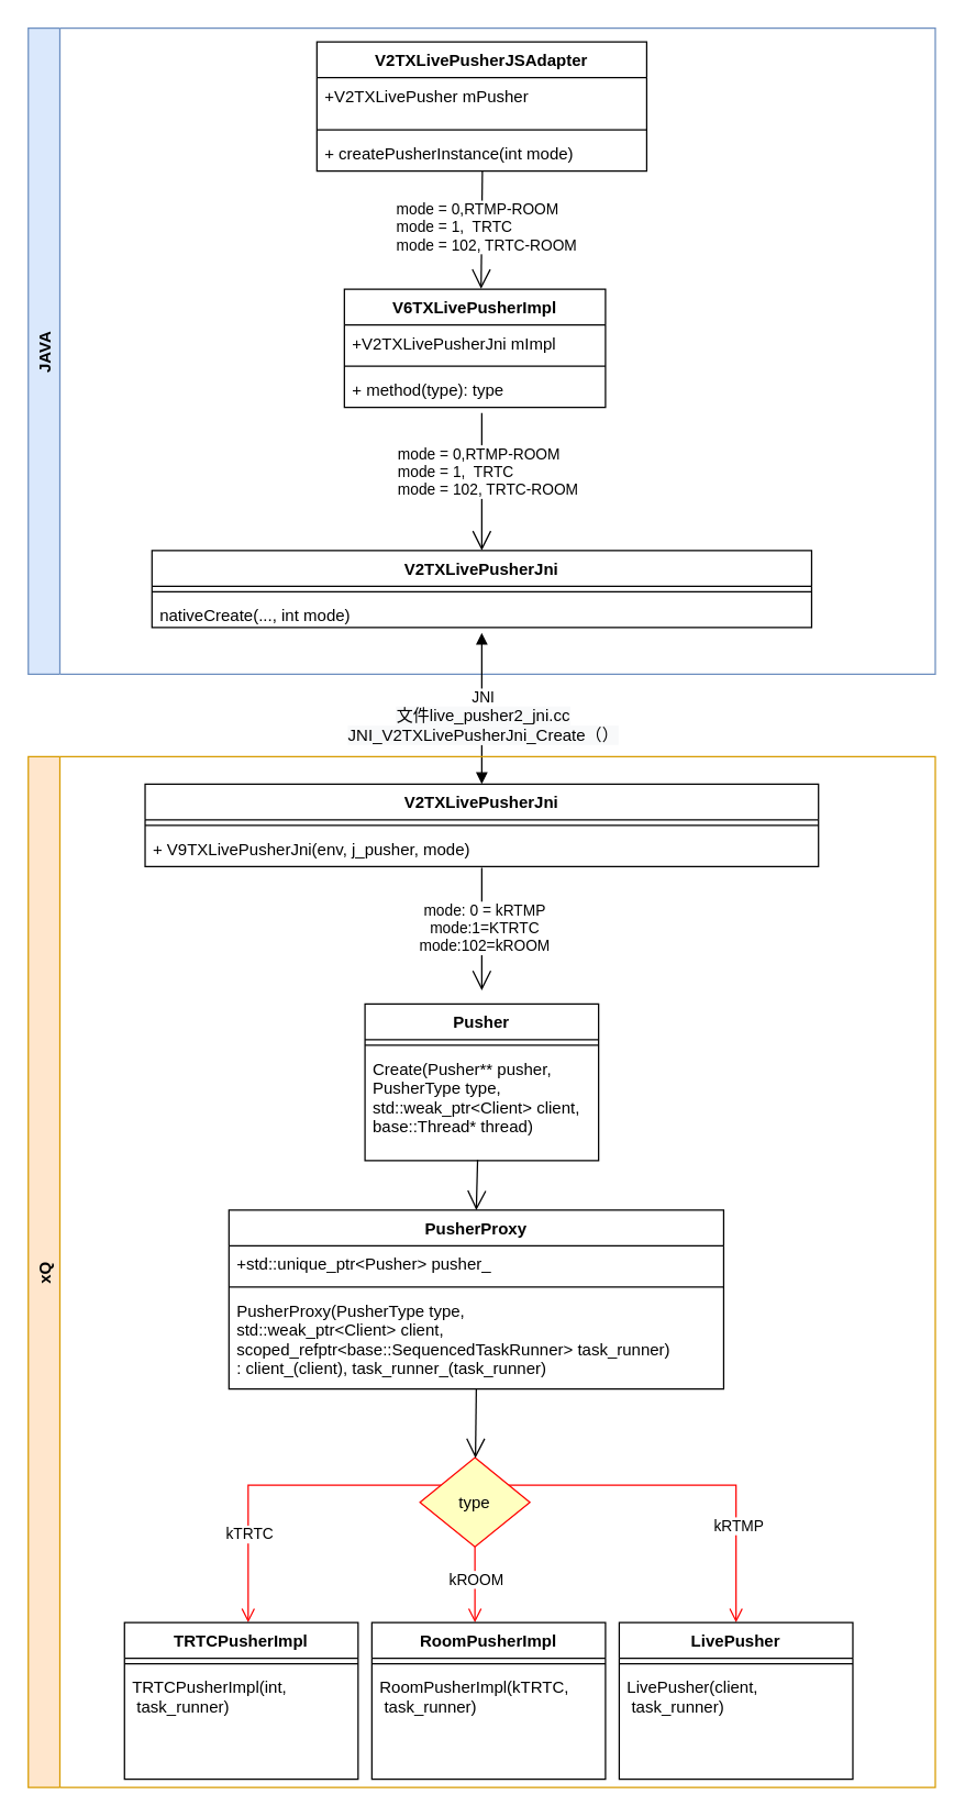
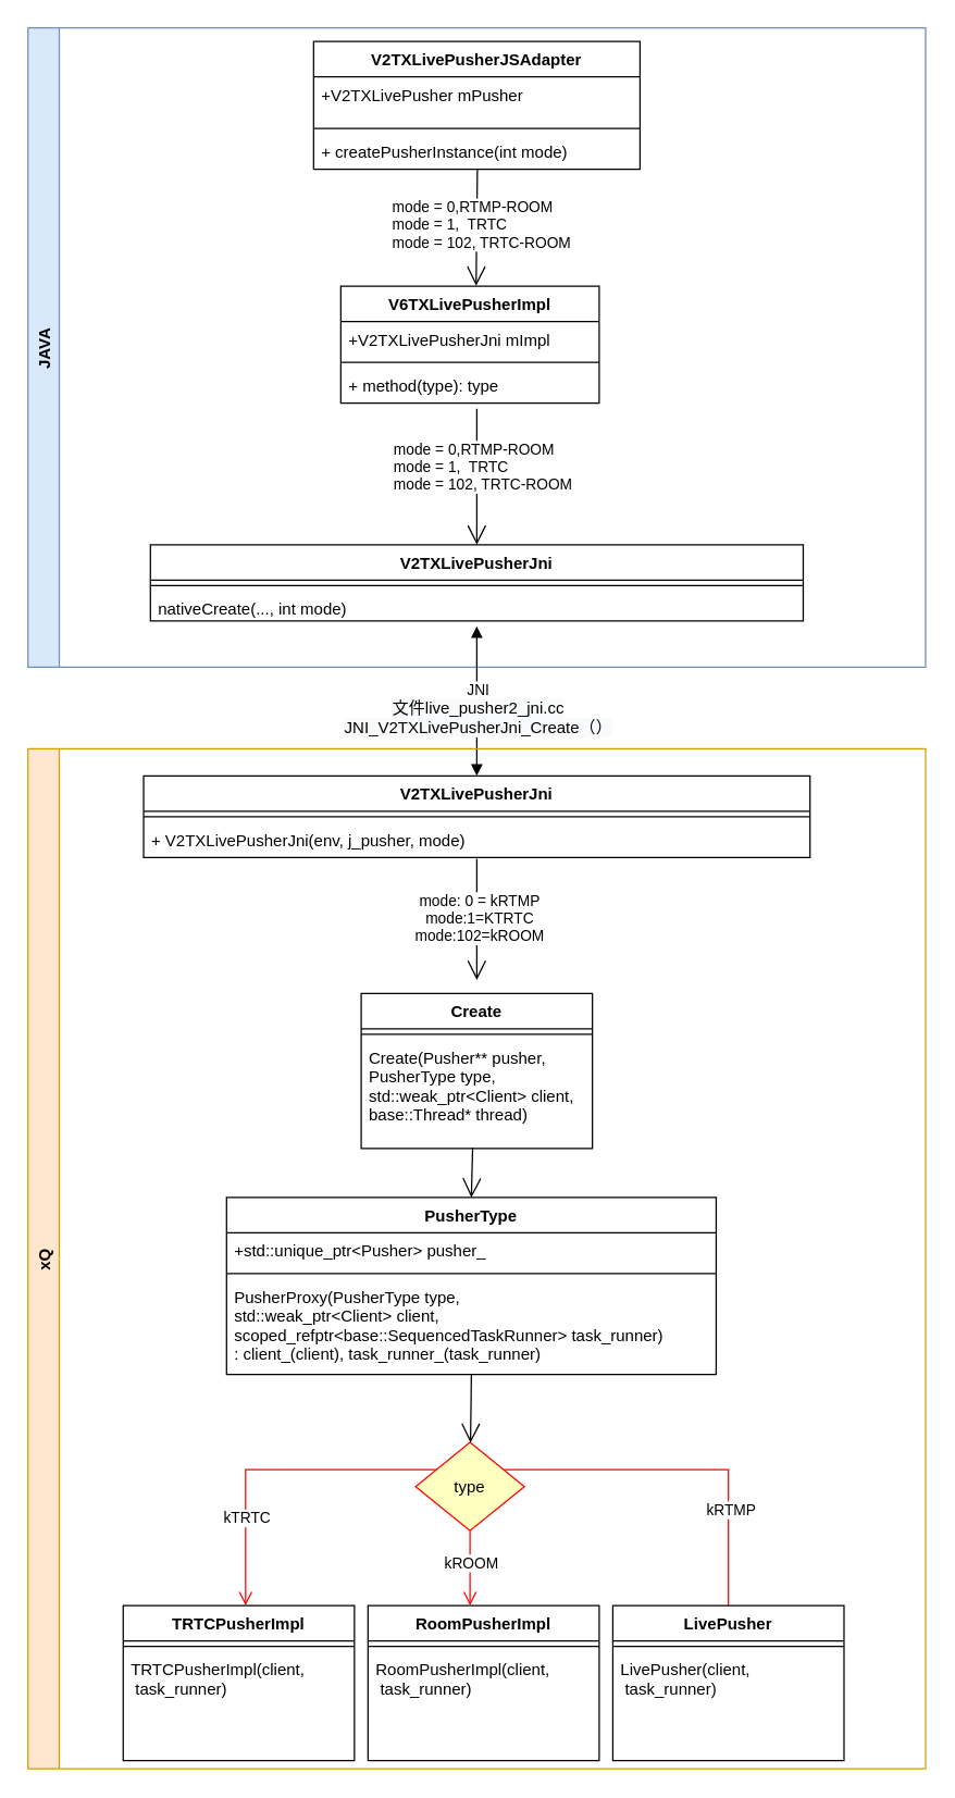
  <mxCell id="0" />
  <mxCell id="1" parent="0" />
  <mxCell id="2" value="V2TXLivePusherJSAdapter" style="swimlane;fontStyle=1;align=center;verticalAlign=top;childLayout=stackLayout;horizontal=1;startSize=26;horizontalStack=0;resizeParent=1;resizeParentMax=0;resizeLast=0;collapsible=1;marginBottom=0;" parent="1" vertex="1"><mxGeometry x="230" y="30" width="240" height="94" as="geometry" /></mxCell>
  <mxCell id="3" value="+V2TXLivePusher                   mPusher" style="text;strokeColor=none;fillColor=none;align=left;verticalAlign=top;spacingLeft=4;spacingRight=4;overflow=hidden;rotatable=0;points=[[0,0.5],[1,0.5]];portConstraint=eastwest;" parent="2" vertex="1"><mxGeometry y="26" width="240" height="34" as="geometry" /></mxCell>
  <mxCell id="4" value="" style="line;strokeWidth=1;fillColor=none;align=left;verticalAlign=middle;spacingTop=-1;spacingLeft=3;spacingRight=3;rotatable=0;labelPosition=right;points=[];portConstraint=eastwest;" parent="2" vertex="1"><mxGeometry y="60" width="240" height="8" as="geometry" /></mxCell>
  <mxCell id="5" value="+ createPusherInstance(int mode)" style="text;strokeColor=none;fillColor=none;align=left;verticalAlign=top;spacingLeft=4;spacingRight=4;overflow=hidden;rotatable=0;points=[[0,0.5],[1,0.5]];portConstraint=eastwest;" parent="2" vertex="1"><mxGeometry y="68" width="240" height="26" as="geometry" /></mxCell>
  <mxCell id="6" value="V6TXLivePusherImpl" style="swimlane;fontStyle=1;align=center;verticalAlign=top;childLayout=stackLayout;horizontal=1;startSize=26;horizontalStack=0;resizeParent=1;resizeParentMax=0;resizeLast=0;collapsible=1;marginBottom=0;" parent="1" vertex="1"><mxGeometry x="250" y="210" width="190" height="86" as="geometry" /></mxCell>
  <mxCell id="7" value="+V2TXLivePusherJni mImpl" style="text;strokeColor=none;fillColor=none;align=left;verticalAlign=top;spacingLeft=4;spacingRight=4;overflow=hidden;rotatable=0;points=[[0,0.5],[1,0.5]];portConstraint=eastwest;" parent="6" vertex="1"><mxGeometry y="26" width="190" height="26" as="geometry" /></mxCell>
  <mxCell id="8" value="" style="line;strokeWidth=1;fillColor=none;align=left;verticalAlign=middle;spacingTop=-1;spacingLeft=3;spacingRight=3;rotatable=0;labelPosition=right;points=[];portConstraint=eastwest;" parent="6" vertex="1"><mxGeometry y="52" width="190" height="8" as="geometry" /></mxCell>
  <mxCell id="9" value="+ method(type): type" style="text;strokeColor=none;fillColor=none;align=left;verticalAlign=top;spacingLeft=4;spacingRight=4;overflow=hidden;rotatable=0;points=[[0,0.5],[1,0.5]];portConstraint=eastwest;" parent="6" vertex="1"><mxGeometry y="60" width="190" height="26" as="geometry" /></mxCell>
  <mxCell id="10" value="" style="endArrow=open;endFill=1;endSize=12;html=1;rounded=0;exitX=0.483;exitY=1.015;exitDx=0;exitDy=0;exitPerimeter=0;entryX=0.5;entryY=0;entryDx=0;entryDy=0;" parent="1" edge="1"><mxGeometry width="160" relative="1" as="geometry"><mxPoint x="350.42" y="124" as="sourcePoint" /><mxPoint x="349.5" y="209.61" as="targetPoint" /></mxGeometry></mxCell>
  <mxCell id="11" value="&lt;div style=&quot;text-align: left&quot;&gt;mode = 0,RTMP-ROOM&amp;nbsp;&lt;/div&gt;&lt;div style=&quot;text-align: left&quot;&gt;mode = 1,&amp;nbsp; TRTC&lt;/div&gt;mode = 102, TRTC-ROOM&amp;nbsp;" style="edgeLabel;html=1;align=center;verticalAlign=middle;resizable=0;points=[];" parent="10" vertex="1" connectable="0"><mxGeometry x="0.229" y="1" relative="1" as="geometry"><mxPoint x="4" y="-13" as="offset" /></mxGeometry></mxCell>
  <mxCell id="12" value="" style="endArrow=open;endFill=1;endSize=12;html=1;rounded=0;entryX=0.5;entryY=0;entryDx=0;entryDy=0;" parent="1" target="14" edge="1"><mxGeometry width="160" relative="1" as="geometry"><mxPoint x="350" y="300" as="sourcePoint" /><mxPoint x="349.5" y="395.61" as="targetPoint" /></mxGeometry></mxCell>
  <mxCell id="13" value="&lt;div style=&quot;text-align: left&quot;&gt;mode = 0,RTMP-ROOM&amp;nbsp;&lt;/div&gt;&lt;div style=&quot;text-align: left&quot;&gt;mode = 1,&amp;nbsp; TRTC&lt;/div&gt;mode = 102, TRTC-ROOM&amp;nbsp;" style="edgeLabel;html=1;align=center;verticalAlign=middle;resizable=0;points=[];" parent="12" vertex="1" connectable="0"><mxGeometry x="0.229" y="1" relative="1" as="geometry"><mxPoint x="4" y="-19" as="offset" /></mxGeometry></mxCell>
  <mxCell id="14" value="V2TXLivePusherJni" style="swimlane;fontStyle=1;align=center;verticalAlign=top;childLayout=stackLayout;horizontal=1;startSize=26;horizontalStack=0;resizeParent=1;resizeParentMax=0;resizeLast=0;collapsible=1;marginBottom=0;" parent="1" vertex="1"><mxGeometry x="110" y="400" width="480" height="56" as="geometry" /></mxCell>
  <mxCell id="15" value="" style="line;strokeWidth=1;fillColor=none;align=left;verticalAlign=middle;spacingTop=-1;spacingLeft=3;spacingRight=3;rotatable=0;labelPosition=right;points=[];portConstraint=eastwest;" parent="14" vertex="1"><mxGeometry y="26" width="480" height="8" as="geometry" /></mxCell>
  <mxCell id="16" value="nativeCreate(..., int mode)" style="text;strokeColor=none;fillColor=none;align=left;verticalAlign=top;spacingLeft=4;spacingRight=4;overflow=hidden;rotatable=0;points=[[0,0.5],[1,0.5]];portConstraint=eastwest;" parent="14" vertex="1"><mxGeometry y="34" width="480" height="22" as="geometry" /></mxCell>
  <mxCell id="17" value="JAVA" style="swimlane;horizontal=0;fillColor=#dae8fc;strokeColor=#6c8ebf;" parent="1" vertex="1"><mxGeometry x="20" y="20" width="660" height="470" as="geometry" /></mxCell>
  <mxCell id="18" value="V2TXLivePusherJni" style="swimlane;fontStyle=1;align=center;verticalAlign=top;childLayout=stackLayout;horizontal=1;startSize=26;horizontalStack=0;resizeParent=1;resizeParentMax=0;resizeLast=0;collapsible=1;marginBottom=0;" parent="1" vertex="1"><mxGeometry x="105" y="570" width="490" height="60" as="geometry" /></mxCell>
  <mxCell id="19" value="" style="line;strokeWidth=1;fillColor=none;align=left;verticalAlign=middle;spacingTop=-1;spacingLeft=3;spacingRight=3;rotatable=0;labelPosition=right;points=[];portConstraint=eastwest;" parent="18" vertex="1"><mxGeometry y="26" width="490" height="8" as="geometry" /></mxCell>
- <mxCell id="20" value="+ V9TXLivePusherJni(env, j_pusher, mode)" style="text;strokeColor=none;fillColor=none;align=left;verticalAlign=top;spacingLeft=4;spacingRight=4;overflow=hidden;rotatable=0;points=[[0,0.5],[1,0.5]];portConstraint=eastwest;" parent="18" vertex="1"><mxGeometry y="34" width="490" height="26" as="geometry" /></mxCell>
+ <mxCell id="20" value="+ V2TXLivePusherJni(env, j_pusher, mode)" style="text;strokeColor=none;fillColor=none;align=left;verticalAlign=top;spacingLeft=4;spacingRight=4;overflow=hidden;rotatable=0;points=[[0,0.5],[1,0.5]];portConstraint=eastwest;" parent="18" vertex="1"><mxGeometry y="34" width="490" height="26" as="geometry" /></mxCell>
  <mxCell id="21" value="" style="endArrow=block;startArrow=block;endFill=1;startFill=1;html=1;rounded=0;exitX=0.5;exitY=0;exitDx=0;exitDy=0;" parent="1" source="18" edge="1"><mxGeometry width="160" relative="1" as="geometry"><mxPoint x="320" y="530" as="sourcePoint" /><mxPoint x="350" y="460" as="targetPoint" /></mxGeometry></mxCell>
  <mxCell id="22" value="JNI&lt;br&gt;&lt;span style=&quot;font-size: 12px ; text-align: left ; background-color: rgb(248 , 249 , 250)&quot;&gt;文件live_pusher2_jni.cc&lt;br&gt;JNI_V2TXLivePusherJni_Create（）&lt;/span&gt;" style="edgeLabel;html=1;align=center;verticalAlign=middle;resizable=0;points=[];" parent="21" vertex="1" connectable="0"><mxGeometry x="0.057" y="2" relative="1" as="geometry"><mxPoint x="2" y="8" as="offset" /></mxGeometry></mxCell>
  <mxCell id="23" value="" style="endArrow=open;endFill=1;endSize=12;html=1;rounded=0;exitX=0.5;exitY=1.031;exitDx=0;exitDy=0;exitPerimeter=0;" parent="1" source="20" edge="1"><mxGeometry width="160" relative="1" as="geometry"><mxPoint x="260" y="710" as="sourcePoint" /><mxPoint x="350" y="720" as="targetPoint" /></mxGeometry></mxCell>
  <mxCell id="24" value="&lt;span style=&quot;text-align: left&quot;&gt;mode: 0 = kRTMP&lt;/span&gt;&lt;br style=&quot;text-align: left&quot;&gt;&lt;span style=&quot;text-align: left&quot;&gt;mode:1=KTRTC&lt;/span&gt;&lt;br style=&quot;text-align: left&quot;&gt;&lt;div style=&quot;text-align: left&quot;&gt;mode:102=kROOM&lt;/div&gt;" style="edgeLabel;html=1;align=center;verticalAlign=middle;resizable=0;points=[];" parent="23" vertex="1" connectable="0"><mxGeometry x="-0.013" y="1" relative="1" as="geometry"><mxPoint as="offset" /></mxGeometry></mxCell>
  <mxCell id="25" value="type" style="rhombus;whiteSpace=wrap;html=1;fillColor=#ffffc0;strokeColor=#ff0000;" parent="1" vertex="1"><mxGeometry x="305" y="1060" width="80" height="65" as="geometry" /></mxCell>
- <mxCell id="26" value="" style="edgeStyle=orthogonalEdgeStyle;html=1;align=left;verticalAlign=bottom;endArrow=open;endSize=8;strokeColor=#ff0000;rounded=0;entryX=0.5;entryY=0;entryDx=0;entryDy=0;" parent="1" source="25" target="39" edge="1"><mxGeometry x="-1" relative="1" as="geometry"><mxPoint x="520" y="1180" as="targetPoint" /><Array as="points"><mxPoint x="535" y="1080" /></Array></mxGeometry></mxCell>
+ <mxCell id="26" value="" style="edgeStyle=orthogonalEdgeStyle;html=1;align=left;verticalAlign=bottom;endArrow=none;endSize=8;strokeColor=#ff0000;rounded=0;entryX=0.5;entryY=0;entryDx=0;entryDy=0;" parent="1" source="25" target="39" edge="1"><mxGeometry x="-1" relative="1" as="geometry"><mxPoint x="520" y="1180" as="targetPoint" /><Array as="points"><mxPoint x="535" y="1080" /></Array></mxGeometry></mxCell>
  <mxCell id="27" value="kRTMP" style="edgeLabel;html=1;align=center;verticalAlign=middle;resizable=0;points=[];" parent="26" vertex="1" connectable="0"><mxGeometry x="0.472" y="1" relative="1" as="geometry"><mxPoint as="offset" /></mxGeometry></mxCell>
  <mxCell id="28" value="" style="edgeStyle=orthogonalEdgeStyle;html=1;align=left;verticalAlign=top;endArrow=open;endSize=8;strokeColor=#ff0000;rounded=0;" parent="1" source="25" edge="1"><mxGeometry x="-1" y="-22" relative="1" as="geometry"><mxPoint x="180" y="1180" as="targetPoint" /><Array as="points"><mxPoint x="180" y="1080" /><mxPoint x="180" y="1170" /></Array><mxPoint x="12" y="-20" as="offset" /></mxGeometry></mxCell>
  <mxCell id="29" value="kTRTC" style="edgeLabel;html=1;align=center;verticalAlign=middle;resizable=0;points=[];" parent="28" vertex="1" connectable="0"><mxGeometry x="0.467" relative="1" as="geometry"><mxPoint as="offset" /></mxGeometry></mxCell>
  <mxCell id="30" value="" style="edgeStyle=orthogonalEdgeStyle;html=1;align=left;verticalAlign=bottom;endArrow=open;endSize=8;strokeColor=#ff0000;rounded=0;exitX=0.5;exitY=1;exitDx=0;exitDy=0;" parent="1" source="25" edge="1"><mxGeometry x="-1" relative="1" as="geometry"><mxPoint x="345" y="1180" as="targetPoint" /><mxPoint x="395" y="1090" as="sourcePoint" /></mxGeometry></mxCell>
  <mxCell id="31" value="kROOM" style="edgeLabel;html=1;align=center;verticalAlign=middle;resizable=0;points=[];" parent="30" vertex="1" connectable="0"><mxGeometry x="-0.175" relative="1" as="geometry"><mxPoint as="offset" /></mxGeometry></mxCell>
  <mxCell id="32" value="" style="endArrow=open;endFill=1;endSize=12;html=1;rounded=0;exitX=0.5;exitY=1;exitDx=0;exitDy=0;exitPerimeter=0;" parent="1" source="46" target="25" edge="1"><mxGeometry width="160" relative="1" as="geometry"><mxPoint x="260" y="1120" as="sourcePoint" /><mxPoint x="420" y="1120" as="targetPoint" /></mxGeometry></mxCell>
  <mxCell id="33" value="TRTCPusherImpl" style="swimlane;fontStyle=1;align=center;verticalAlign=top;childLayout=stackLayout;horizontal=1;startSize=26;horizontalStack=0;resizeParent=1;resizeParentMax=0;resizeLast=0;collapsible=1;marginBottom=0;" parent="1" vertex="1"><mxGeometry x="90" y="1180" width="170" height="114" as="geometry" /></mxCell>
  <mxCell id="34" value="" style="line;strokeWidth=1;fillColor=none;align=left;verticalAlign=middle;spacingTop=-1;spacingLeft=3;spacingRight=3;rotatable=0;labelPosition=right;points=[];portConstraint=eastwest;" parent="33" vertex="1"><mxGeometry y="26" width="170" height="8" as="geometry" /></mxCell>
- <mxCell id="35" value="TRTCPusherImpl(int,&#10; task_runner)" style="text;strokeColor=none;fillColor=none;align=left;verticalAlign=top;spacingLeft=4;spacingRight=4;overflow=hidden;rotatable=0;points=[[0,0.5],[1,0.5]];portConstraint=eastwest;" parent="33" vertex="1"><mxGeometry y="34" width="170" height="80" as="geometry" /></mxCell>
+ <mxCell id="35" value="TRTCPusherImpl(client,&#10; task_runner)" style="text;strokeColor=none;fillColor=none;align=left;verticalAlign=top;spacingLeft=4;spacingRight=4;overflow=hidden;rotatable=0;points=[[0,0.5],[1,0.5]];portConstraint=eastwest;" parent="33" vertex="1"><mxGeometry y="34" width="170" height="80" as="geometry" /></mxCell>
  <mxCell id="36" value="RoomPusherImpl" style="swimlane;fontStyle=1;align=center;verticalAlign=top;childLayout=stackLayout;horizontal=1;startSize=26;horizontalStack=0;resizeParent=1;resizeParentMax=0;resizeLast=0;collapsible=1;marginBottom=0;" parent="1" vertex="1"><mxGeometry x="270" y="1180" width="170" height="114" as="geometry" /></mxCell>
  <mxCell id="37" value="" style="line;strokeWidth=1;fillColor=none;align=left;verticalAlign=middle;spacingTop=-1;spacingLeft=3;spacingRight=3;rotatable=0;labelPosition=right;points=[];portConstraint=eastwest;" parent="36" vertex="1"><mxGeometry y="26" width="170" height="8" as="geometry" /></mxCell>
- <mxCell id="38" value="RoomPusherImpl(kTRTC,&#10; task_runner)" style="text;strokeColor=none;fillColor=none;align=left;verticalAlign=top;spacingLeft=4;spacingRight=4;overflow=hidden;rotatable=0;points=[[0,0.5],[1,0.5]];portConstraint=eastwest;" parent="36" vertex="1"><mxGeometry y="34" width="170" height="80" as="geometry" /></mxCell>
+ <mxCell id="38" value="RoomPusherImpl(client,&#10; task_runner)" style="text;strokeColor=none;fillColor=none;align=left;verticalAlign=top;spacingLeft=4;spacingRight=4;overflow=hidden;rotatable=0;points=[[0,0.5],[1,0.5]];portConstraint=eastwest;" parent="36" vertex="1"><mxGeometry y="34" width="170" height="80" as="geometry" /></mxCell>
  <mxCell id="39" value="LivePusher" style="swimlane;fontStyle=1;align=center;verticalAlign=top;childLayout=stackLayout;horizontal=1;startSize=26;horizontalStack=0;resizeParent=1;resizeParentMax=0;resizeLast=0;collapsible=1;marginBottom=0;" parent="1" vertex="1"><mxGeometry x="450" y="1180" width="170" height="114" as="geometry" /></mxCell>
  <mxCell id="40" value="" style="line;strokeWidth=1;fillColor=none;align=left;verticalAlign=middle;spacingTop=-1;spacingLeft=3;spacingRight=3;rotatable=0;labelPosition=right;points=[];portConstraint=eastwest;" parent="39" vertex="1"><mxGeometry y="26" width="170" height="8" as="geometry" /></mxCell>
  <mxCell id="41" value="LivePusher(client,&#10; task_runner)" style="text;strokeColor=none;fillColor=none;align=left;verticalAlign=top;spacingLeft=4;spacingRight=4;overflow=hidden;rotatable=0;points=[[0,0.5],[1,0.5]];portConstraint=eastwest;" parent="39" vertex="1"><mxGeometry y="34" width="170" height="80" as="geometry" /></mxCell>
  <mxCell id="42" value="xQ" style="swimlane;horizontal=0;fillColor=#ffe6cc;strokeColor=#d79b00;" parent="1" vertex="1"><mxGeometry x="20" y="550" width="660" height="750" as="geometry" /></mxCell>
- <mxCell id="43" value="PusherProxy" style="swimlane;fontStyle=1;align=center;verticalAlign=top;childLayout=stackLayout;horizontal=1;startSize=26;horizontalStack=0;resizeParent=1;resizeParentMax=0;resizeLast=0;collapsible=1;marginBottom=0;" parent="42" vertex="1"><mxGeometry x="146" y="330" width="360" height="130" as="geometry" /></mxCell>
+ <mxCell id="43" value="PusherType" style="swimlane;fontStyle=1;align=center;verticalAlign=top;childLayout=stackLayout;horizontal=1;startSize=26;horizontalStack=0;resizeParent=1;resizeParentMax=0;resizeLast=0;collapsible=1;marginBottom=0;" parent="42" vertex="1"><mxGeometry x="146" y="330" width="360" height="130" as="geometry" /></mxCell>
  <mxCell id="44" value="+std::unique_ptr&lt;Pusher&gt; pusher_" style="text;strokeColor=none;fillColor=none;align=left;verticalAlign=top;spacingLeft=4;spacingRight=4;overflow=hidden;rotatable=0;points=[[0,0.5],[1,0.5]];portConstraint=eastwest;" parent="43" vertex="1"><mxGeometry y="26" width="360" height="26" as="geometry" /></mxCell>
  <mxCell id="45" value="" style="line;strokeWidth=1;fillColor=none;align=left;verticalAlign=middle;spacingTop=-1;spacingLeft=3;spacingRight=3;rotatable=0;labelPosition=right;points=[];portConstraint=eastwest;" parent="43" vertex="1"><mxGeometry y="52" width="360" height="8" as="geometry" /></mxCell>
  <mxCell id="46" value="PusherProxy(PusherType type,&#10;                         std::weak_ptr&lt;Client&gt; client,&#10;                         scoped_refptr&lt;base::SequencedTaskRunner&gt; task_runner)&#10;    : client_(client), task_runner_(task_runner)" style="text;strokeColor=none;fillColor=none;align=left;verticalAlign=top;spacingLeft=4;spacingRight=4;overflow=hidden;rotatable=0;points=[[0,0.5],[1,0.5]];portConstraint=eastwest;" parent="43" vertex="1"><mxGeometry y="60" width="360" height="70" as="geometry" /></mxCell>
- <mxCell id="47" value="Pusher" style="swimlane;fontStyle=1;align=center;verticalAlign=top;childLayout=stackLayout;horizontal=1;startSize=26;horizontalStack=0;resizeParent=1;resizeParentMax=0;resizeLast=0;collapsible=1;marginBottom=0;" parent="42" vertex="1"><mxGeometry x="245" y="180" width="170" height="114" as="geometry" /></mxCell>
+ <mxCell id="47" value="Create" style="swimlane;fontStyle=1;align=center;verticalAlign=top;childLayout=stackLayout;horizontal=1;startSize=26;horizontalStack=0;resizeParent=1;resizeParentMax=0;resizeLast=0;collapsible=1;marginBottom=0;" parent="42" vertex="1"><mxGeometry x="245" y="180" width="170" height="114" as="geometry" /></mxCell>
  <mxCell id="48" value="" style="line;strokeWidth=1;fillColor=none;align=left;verticalAlign=middle;spacingTop=-1;spacingLeft=3;spacingRight=3;rotatable=0;labelPosition=right;points=[];portConstraint=eastwest;" parent="47" vertex="1"><mxGeometry y="26" width="170" height="8" as="geometry" /></mxCell>
  <mxCell id="49" value="Create(Pusher** pusher,&#10;                    PusherType type,&#10;                    std::weak_ptr&lt;Client&gt; client,&#10;                    base::Thread* thread)" style="text;strokeColor=none;fillColor=none;align=left;verticalAlign=top;spacingLeft=4;spacingRight=4;overflow=hidden;rotatable=0;points=[[0,0.5],[1,0.5]];portConstraint=eastwest;" parent="47" vertex="1"><mxGeometry y="34" width="170" height="80" as="geometry" /></mxCell>
  <mxCell id="50" value="" style="endArrow=open;endFill=1;endSize=12;html=1;rounded=0;exitX=0.482;exitY=0.99;exitDx=0;exitDy=0;exitPerimeter=0;entryX=0.5;entryY=0;entryDx=0;entryDy=0;" parent="42" source="49" target="43" edge="1"><mxGeometry width="160" relative="1" as="geometry"><mxPoint x="240" y="420" as="sourcePoint" /><mxPoint x="400" y="420" as="targetPoint" /></mxGeometry></mxCell>
